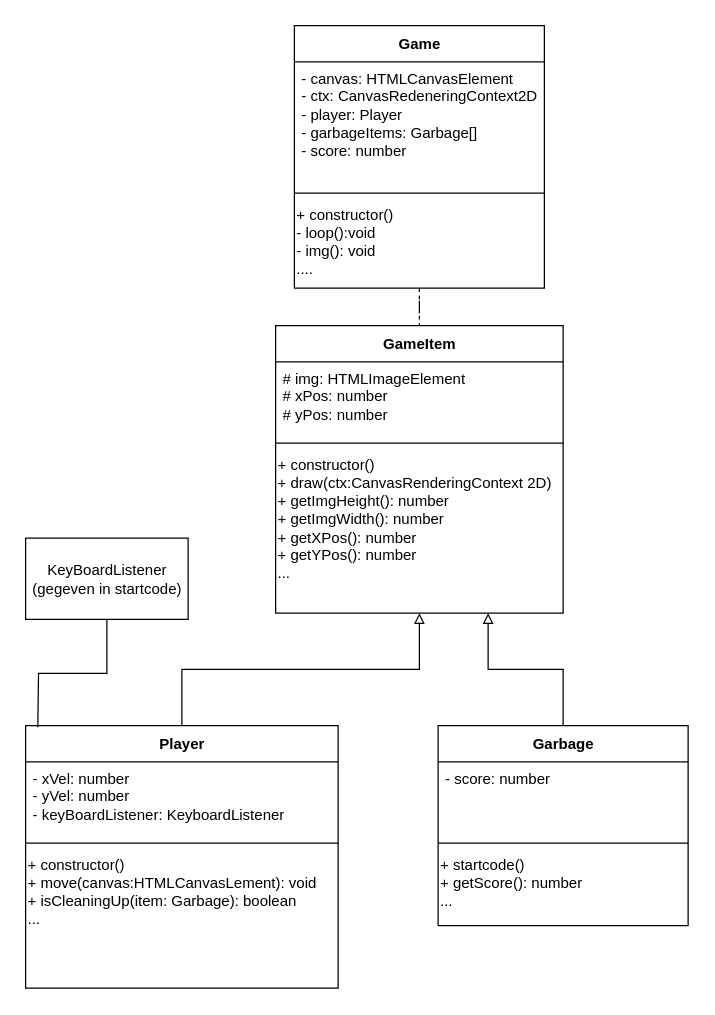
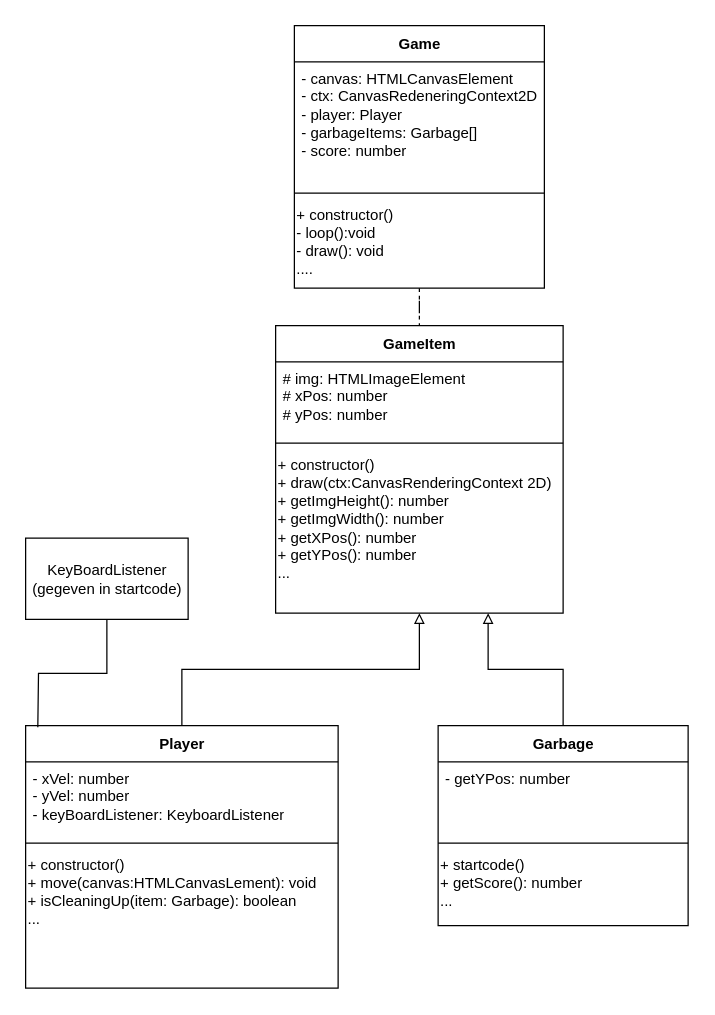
  <mxCell id="0" />
  <mxCell id="1" parent="0" />
  <mxCell id="2" value="Game" style="swimlane;fontStyle=1;align=center;verticalAlign=middle;childLayout=stackLayout;horizontal=1;startSize=29;horizontalStack=0;resizeParent=1;resizeParentMax=0;resizeLast=0;collapsible=0;marginBottom=0;html=1;" parent="1" vertex="1"><mxGeometry x="235" y="20" width="200" height="210" as="geometry" /></mxCell>
  <mxCell id="3" value="- canvas: HTMLCanvasElement&lt;br&gt;- ctx: CanvasRedeneringContext2D&lt;br&gt;- player: Player&lt;br&gt;- garbageItems: Garbage[]&lt;br&gt;- score: number" style="text;html=1;strokeColor=none;fillColor=none;align=left;verticalAlign=top;spacingLeft=4;spacingRight=4;overflow=hidden;rotatable=0;points=[[0,0.5],[1,0.5]];portConstraint=eastwest;" parent="2" vertex="1"><mxGeometry y="29" width="200" height="101" as="geometry" /></mxCell>
  <mxCell id="4" value="" style="line;strokeWidth=1;fillColor=none;align=left;verticalAlign=middle;spacingTop=-1;spacingLeft=3;spacingRight=3;rotatable=0;labelPosition=right;points=[];portConstraint=eastwest;" parent="2" vertex="1"><mxGeometry y="130" width="200" height="8" as="geometry" /></mxCell>
- <mxCell id="5" value="&lt;font face=&quot;helvetica&quot;&gt;+ constructor()&lt;br&gt;- loop():void&lt;br&gt;- img(): void&lt;br&gt;....&lt;br&gt;&lt;/font&gt;" style="text;whiteSpace=wrap;html=1;" parent="2" vertex="1"><mxGeometry y="138" width="200" height="72" as="geometry" /></mxCell>
+ <mxCell id="5" value="&lt;font face=&quot;helvetica&quot;&gt;+ constructor()&lt;br&gt;- loop():void&lt;br&gt;- draw(): void&lt;br&gt;....&lt;br&gt;&lt;/font&gt;" style="text;whiteSpace=wrap;html=1;" parent="2" vertex="1"><mxGeometry y="138" width="200" height="72" as="geometry" /></mxCell>
  <mxCell id="6" value="GameItem" style="swimlane;fontStyle=1;align=center;verticalAlign=middle;childLayout=stackLayout;horizontal=1;startSize=29;horizontalStack=0;resizeParent=1;resizeParentMax=0;resizeLast=0;collapsible=0;marginBottom=0;html=1;" parent="1" vertex="1"><mxGeometry x="220" y="260" width="230" height="230" as="geometry" /></mxCell>
  <mxCell id="7" value="# img: HTMLImageElement&lt;br&gt;# xPos: number&lt;br&gt;# yPos: number&lt;br&gt;" style="text;html=1;strokeColor=none;fillColor=none;align=left;verticalAlign=top;spacingLeft=4;spacingRight=4;overflow=hidden;rotatable=0;points=[[0,0.5],[1,0.5]];portConstraint=eastwest;" parent="6" vertex="1"><mxGeometry y="29" width="230" height="61" as="geometry" /></mxCell>
  <mxCell id="8" value="" style="line;strokeWidth=1;fillColor=none;align=left;verticalAlign=middle;spacingTop=-1;spacingLeft=3;spacingRight=3;rotatable=0;labelPosition=right;points=[];portConstraint=eastwest;" parent="6" vertex="1"><mxGeometry y="90" width="230" height="8" as="geometry" /></mxCell>
  <mxCell id="9" value="&lt;font face=&quot;helvetica&quot;&gt;+ constructor()&lt;br&gt;+ draw(ctx:CanvasRenderingContext 2D)&lt;br&gt;+ getImgHeight(): number&lt;br&gt;+ getImgWidth(): number&lt;br&gt;+ getXPos(): number&lt;br&gt;+ getYPos(): number&lt;br&gt;...&lt;br&gt;&lt;/font&gt;" style="text;whiteSpace=wrap;html=1;" parent="6" vertex="1"><mxGeometry y="98" width="230" height="132" as="geometry" /></mxCell>
  <mxCell id="10" style="edgeStyle=orthogonalEdgeStyle;rounded=0;orthogonalLoop=1;jettySize=auto;html=1;entryX=0.5;entryY=0;entryDx=0;entryDy=0;endArrow=none;endFill=0;dashed=1;" parent="1" source="5" target="6" edge="1"><mxGeometry relative="1" as="geometry" /></mxCell>
  <mxCell id="11" style="edgeStyle=orthogonalEdgeStyle;rounded=0;orthogonalLoop=1;jettySize=auto;html=1;endArrow=block;endFill=0;" parent="1" source="12" target="9" edge="1"><mxGeometry relative="1" as="geometry" /></mxCell>
  <mxCell id="12" value="Player" style="swimlane;fontStyle=1;align=center;verticalAlign=middle;childLayout=stackLayout;horizontal=1;startSize=29;horizontalStack=0;resizeParent=1;resizeParentMax=0;resizeLast=0;collapsible=0;marginBottom=0;html=1;" parent="1" vertex="1"><mxGeometry x="20" y="580" width="250" height="210" as="geometry" /></mxCell>
  <mxCell id="13" value="- xVel: number&lt;br&gt;- yVel: number&lt;br&gt;- keyBoardListener: KeyboardListener" style="text;html=1;strokeColor=none;fillColor=none;align=left;verticalAlign=top;spacingLeft=4;spacingRight=4;overflow=hidden;rotatable=0;points=[[0,0.5],[1,0.5]];portConstraint=eastwest;" parent="12" vertex="1"><mxGeometry y="29" width="250" height="61" as="geometry" /></mxCell>
  <mxCell id="14" value="" style="line;strokeWidth=1;fillColor=none;align=left;verticalAlign=middle;spacingTop=-1;spacingLeft=3;spacingRight=3;rotatable=0;labelPosition=right;points=[];portConstraint=eastwest;" parent="12" vertex="1"><mxGeometry y="90" width="250" height="8" as="geometry" /></mxCell>
  <mxCell id="15" value="&lt;font face=&quot;helvetica&quot;&gt;+ constructor()&lt;br&gt;+ move(canvas:HTMLCanvasLement): void&lt;br&gt;+ isCleaningUp(item: Garbage): boolean&lt;br&gt;...&lt;br&gt;&lt;/font&gt;" style="text;whiteSpace=wrap;html=1;" parent="12" vertex="1"><mxGeometry y="98" width="250" height="112" as="geometry" /></mxCell>
  <mxCell id="16" style="edgeStyle=orthogonalEdgeStyle;rounded=0;orthogonalLoop=1;jettySize=auto;html=1;endArrow=block;endFill=0;" parent="1" source="17" target="9" edge="1"><mxGeometry relative="1" as="geometry"><Array as="points"><mxPoint x="450" y="535" /><mxPoint x="390" y="535" /></Array></mxGeometry></mxCell>
  <mxCell id="17" value="Garbage" style="swimlane;fontStyle=1;align=center;verticalAlign=middle;childLayout=stackLayout;horizontal=1;startSize=29;horizontalStack=0;resizeParent=1;resizeParentMax=0;resizeLast=0;collapsible=0;marginBottom=0;html=1;" parent="1" vertex="1"><mxGeometry x="350" y="580" width="200" height="160" as="geometry" /></mxCell>
- <mxCell id="18" value="- score: number" style="text;html=1;strokeColor=none;fillColor=none;align=left;verticalAlign=top;spacingLeft=4;spacingRight=4;overflow=hidden;rotatable=0;points=[[0,0.5],[1,0.5]];portConstraint=eastwest;" parent="17" vertex="1"><mxGeometry y="29" width="200" height="61" as="geometry" /></mxCell>
+ <mxCell id="18" value="- getYPos: number" style="text;html=1;strokeColor=none;fillColor=none;align=left;verticalAlign=top;spacingLeft=4;spacingRight=4;overflow=hidden;rotatable=0;points=[[0,0.5],[1,0.5]];portConstraint=eastwest;" parent="17" vertex="1"><mxGeometry y="29" width="200" height="61" as="geometry" /></mxCell>
  <mxCell id="19" value="" style="line;strokeWidth=1;fillColor=none;align=left;verticalAlign=middle;spacingTop=-1;spacingLeft=3;spacingRight=3;rotatable=0;labelPosition=right;points=[];portConstraint=eastwest;" parent="17" vertex="1"><mxGeometry y="90" width="200" height="8" as="geometry" /></mxCell>
  <mxCell id="20" value="&lt;font face=&quot;helvetica&quot;&gt;+ startcode()&lt;br&gt;+ getScore(): number&lt;br&gt;...&lt;br&gt;&lt;/font&gt;" style="text;whiteSpace=wrap;html=1;" parent="17" vertex="1"><mxGeometry y="98" width="200" height="62" as="geometry" /></mxCell>
  <mxCell id="21" style="edgeStyle=orthogonalEdgeStyle;rounded=0;orthogonalLoop=1;jettySize=auto;html=1;entryX=0.039;entryY=0.006;entryDx=0;entryDy=0;entryPerimeter=0;endArrow=none;endFill=0;" parent="1" source="22" edge="1"><mxGeometry relative="1" as="geometry"><mxPoint x="29.75" y="581.26" as="targetPoint" /></mxGeometry></mxCell>
  <mxCell id="22" value="KeyBoardListener&lt;br&gt;(gegeven in startcode)" style="html=1;" parent="1" vertex="1"><mxGeometry x="20" y="430" width="130" height="65" as="geometry" /></mxCell>
